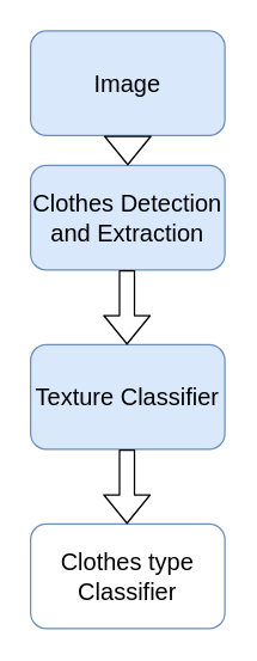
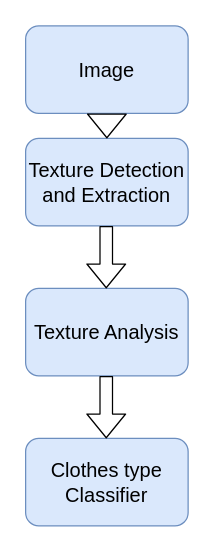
  <mxCell id="0" />
  <mxCell id="1" parent="0" />
- <mxCell id="2" value="Clothes Detection and Extraction" style="rounded=1;whiteSpace=wrap;html=1;fontSize=16;fillColor=#dae8fc;strokeColor=#6c8ebf;" vertex="1" parent="1"><mxGeometry x="20" y="110" width="130" height="70" as="geometry" /></mxCell>
- <mxCell id="3" value="Clothes type Classifier" style="rounded=1;whiteSpace=wrap;html=1;fontSize=16;fillColor=#ffffff;strokeColor=#6c8ebf;" vertex="1" parent="1"><mxGeometry x="20" y="350" width="130" height="70" as="geometry" /></mxCell>
- <mxCell id="4" value="Texture Classifier" style="rounded=1;whiteSpace=wrap;html=1;fontSize=16;fillColor=#dae8fc;strokeColor=#6c8ebf;" vertex="1" parent="1"><mxGeometry x="20" y="230" width="130" height="70" as="geometry" /></mxCell>
+ <mxCell id="2" value="Texture Detection and Extraction" style="rounded=1;whiteSpace=wrap;html=1;fontSize=16;fillColor=#dae8fc;strokeColor=#6c8ebf;" vertex="1" parent="1"><mxGeometry x="20" y="110" width="130" height="70" as="geometry" /></mxCell>
+ <mxCell id="3" value="Clothes type Classifier" style="rounded=1;whiteSpace=wrap;html=1;fontSize=16;fillColor=#dae8fc;strokeColor=#6c8ebf;" vertex="1" parent="1"><mxGeometry x="20" y="350" width="130" height="70" as="geometry" /></mxCell>
+ <mxCell id="4" value="Texture Analysis" style="rounded=1;whiteSpace=wrap;html=1;fontSize=16;fillColor=#dae8fc;strokeColor=#6c8ebf;" vertex="1" parent="1"><mxGeometry x="20" y="230" width="130" height="70" as="geometry" /></mxCell>
  <mxCell id="5" value="Image" style="rounded=1;whiteSpace=wrap;html=1;fontSize=16;fillColor=#dae8fc;strokeColor=#6c8ebf;" vertex="1" parent="1"><mxGeometry x="20" y="20" width="130" height="70" as="geometry" /></mxCell>
  <mxCell id="6" value="" style="shape=flexArrow;endArrow=classic;html=1;fontSize=16;exitX=0.5;exitY=1;exitDx=0;exitDy=0;" edge="1" parent="1" source="5" target="2"><mxGeometry width="50" height="50" relative="1" as="geometry"><mxPoint x="-220" y="220" as="sourcePoint" /><mxPoint x="-170" y="170" as="targetPoint" /></mxGeometry></mxCell>
  <mxCell id="7" value="" style="shape=flexArrow;endArrow=classic;html=1;fontSize=16;exitX=0.5;exitY=1;exitDx=0;exitDy=0;" edge="1" parent="1"><mxGeometry width="50" height="50" relative="1" as="geometry"><mxPoint x="84.5" y="180" as="sourcePoint" /><mxPoint x="84.5" y="230" as="targetPoint" /></mxGeometry></mxCell>
  <mxCell id="8" value="" style="shape=flexArrow;endArrow=classic;html=1;fontSize=16;exitX=0.5;exitY=1;exitDx=0;exitDy=0;" edge="1" parent="1"><mxGeometry width="50" height="50" relative="1" as="geometry"><mxPoint x="84.5" y="300" as="sourcePoint" /><mxPoint x="84.5" y="350" as="targetPoint" /></mxGeometry></mxCell>
